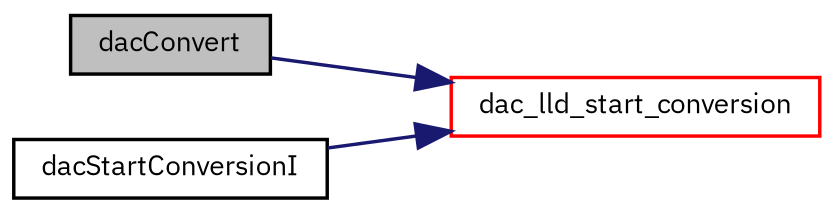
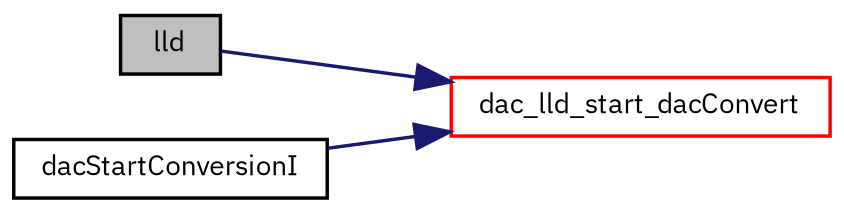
  digraph {
    fontname="IBM Plex Sans"
    rankdir=LR
    node [color=black fontname="IBM Plex Sans" fontsize=8 shape=record]
    edge [color=midnightblue fontname="IBM Plex Sans" fontsize=8 labelfontname=Helvetica labelfontsize=8 style=solid]
-   n1 [fillcolor=grey75 fontcolor=black height=0.2 label=dacConvert style=filled width=0.4]
-   n2 [color=red height=0.2 label=dac_lld_start_conversion width=0.4]
+   n1 [fillcolor=grey75 fontcolor=black height=0.2 label=lld style=filled width=0.4]
+   n2 [color=red height=0.2 label=dac_lld_start_dacConvert width=0.4]
    n3 [height=0.2 label=dacStartConversionI width=0.4]
    n1 -> n2
    n3 -> n2
  }
